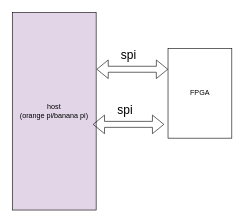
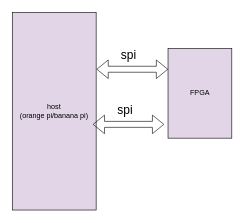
  <mxCell id="0" />
  <mxCell id="1" parent="0" />
  <mxCell id="2" value="host&lt;br&gt;(orange pi/banana pi)" style="whiteSpace=wrap;html=1;fillColor=#e1d5e7;" parent="1" vertex="1"><mxGeometry x="20" y="20" width="140" height="330" as="geometry" /></mxCell>
- <mxCell id="3" value="FPGA" style="whiteSpace=wrap;html=1;" parent="1" vertex="1"><mxGeometry x="280" y="80" width="106.5" height="150" as="geometry" /></mxCell>
+ <mxCell id="3" value="FPGA" style="whiteSpace=wrap;html=1;fillColor=#e1d5e7;" parent="1" vertex="1"><mxGeometry x="280" y="80" width="106.5" height="150" as="geometry" /></mxCell>
  <mxCell id="4" value="" style="shape=flexArrow;endArrow=classic;startArrow=classic;html=1;rounded=0;exitX=1.005;exitY=0.409;exitDx=0;exitDy=0;exitPerimeter=0;entryX=0;entryY=0.5;entryDx=0;entryDy=0;" parent="1" edge="1"><mxGeometry width="100" height="100" relative="1" as="geometry"><mxPoint x="160.7" y="114.97" as="sourcePoint" /><mxPoint x="280" y="115" as="targetPoint" /></mxGeometry></mxCell>
  <mxCell id="5" value="spi" style="text;html=1;align=center;verticalAlign=middle;resizable=0;points=[];autosize=1;strokeColor=none;fillColor=none;fontSize=20;" parent="1" vertex="1"><mxGeometry x="189" y="70" width="50" height="40" as="geometry" /></mxCell>
  <mxCell id="6" value="" style="shape=flexArrow;endArrow=classic;startArrow=classic;html=1;rounded=0;exitX=1.005;exitY=0.409;exitDx=0;exitDy=0;exitPerimeter=0;entryX=0;entryY=0.5;entryDx=0;entryDy=0;" edge="1" parent="1"><mxGeometry width="100" height="100" relative="1" as="geometry"><mxPoint x="154.5" y="207" as="sourcePoint" /><mxPoint x="273.5" y="207" as="targetPoint" /></mxGeometry></mxCell>
  <mxCell id="7" value="spi" style="text;html=1;align=center;verticalAlign=middle;resizable=0;points=[];autosize=1;strokeColor=none;fillColor=none;fontSize=20;" vertex="1" parent="1"><mxGeometry x="182.5" y="162" width="50" height="40" as="geometry" /></mxCell>
